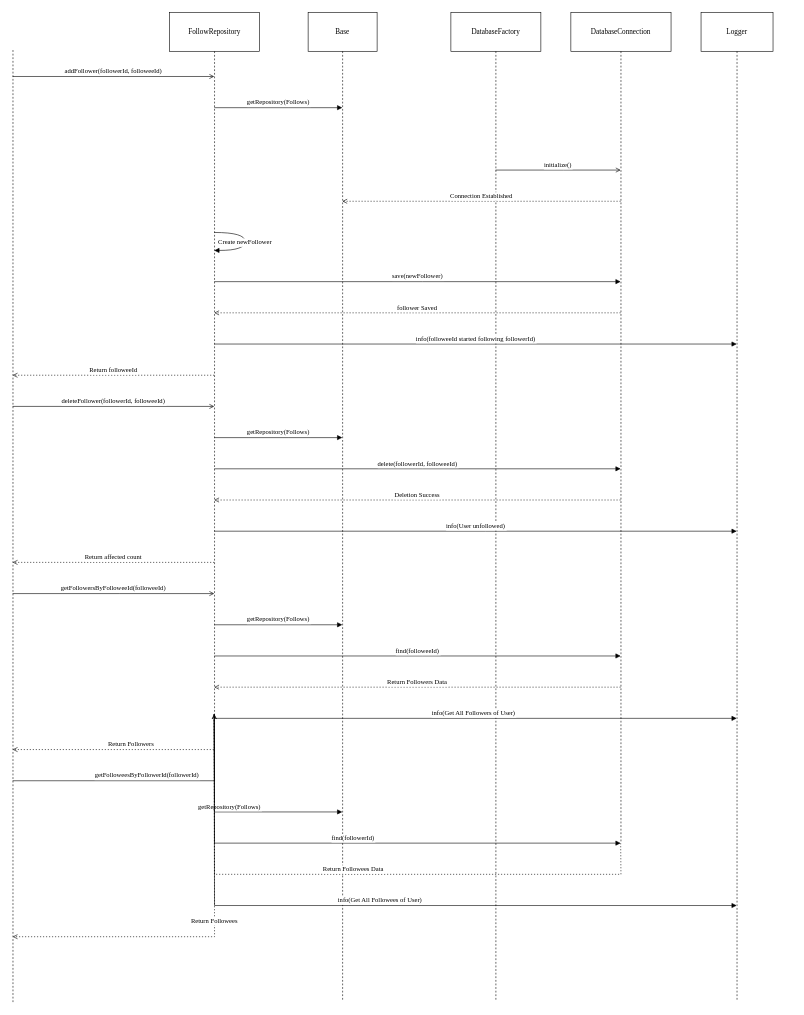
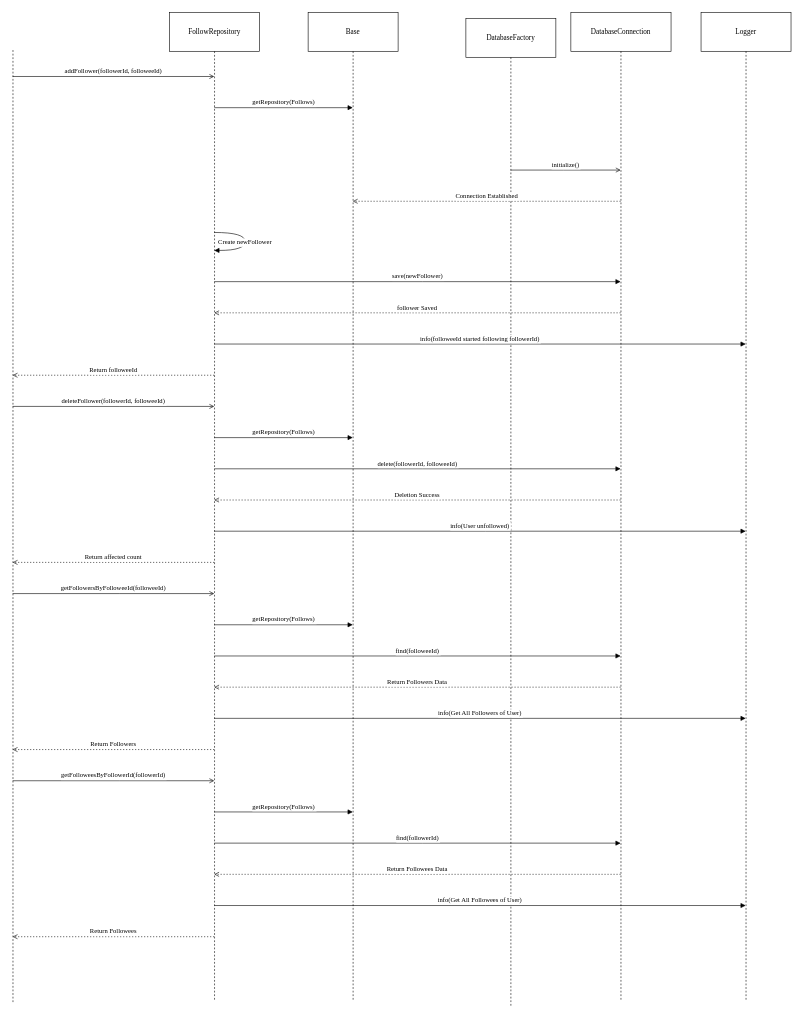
  <mxCell id="0" />
  <mxCell id="1" parent="0" />
- <mxCell id="2" value="FollowRepository" style="shape=umlLifeline;perimeter=lifelinePerimeter;whiteSpace=wrap;container=1;dropTarget=0;collapsible=0;recursiveResize=0;outlineConnect=0;portConstraint=eastwest;newEdgeStyle={&quot;edgeStyle&quot;:&quot;elbowEdgeStyle&quot;,&quot;elbow&quot;:&quot;vertical&quot;,&quot;curved&quot;:0,&quot;rounded&quot;:0};size=65;fontFamily=Verdana;fontStyle=0" vertex="1" parent="1"><mxGeometry x="282" y="20" width="150" height="1170" as="geometry" /></mxCell>
- <mxCell id="3" value="Base" style="shape=umlLifeline;perimeter=lifelinePerimeter;whiteSpace=wrap;container=1;dropTarget=0;collapsible=0;recursiveResize=0;outlineConnect=0;portConstraint=eastwest;newEdgeStyle={&quot;edgeStyle&quot;:&quot;elbowEdgeStyle&quot;,&quot;elbow&quot;:&quot;vertical&quot;,&quot;curved&quot;:0,&quot;rounded&quot;:0};size=65;fontFamily=Verdana;fontStyle=0" vertex="1" parent="1"><mxGeometry x="513" y="20" width="115" height="1646" as="geometry" /></mxCell>
- <mxCell id="4" value="DatabaseFactory" style="shape=umlLifeline;perimeter=lifelinePerimeter;whiteSpace=wrap;container=1;dropTarget=0;collapsible=0;recursiveResize=0;outlineConnect=0;portConstraint=eastwest;newEdgeStyle={&quot;edgeStyle&quot;:&quot;elbowEdgeStyle&quot;,&quot;elbow&quot;:&quot;vertical&quot;,&quot;curved&quot;:0,&quot;rounded&quot;:0};size=65;fontFamily=Verdana;fontStyle=0" vertex="1" parent="1"><mxGeometry x="751" y="20" width="150" height="1646" as="geometry" /></mxCell>
- <mxCell id="5" value="DatabaseConnection" style="shape=umlLifeline;perimeter=lifelinePerimeter;whiteSpace=wrap;container=1;dropTarget=0;collapsible=0;recursiveResize=0;outlineConnect=0;portConstraint=eastwest;newEdgeStyle={&quot;edgeStyle&quot;:&quot;elbowEdgeStyle&quot;,&quot;elbow&quot;:&quot;vertical&quot;,&quot;curved&quot;:0,&quot;rounded&quot;:0};size=65;fontFamily=Verdana;fontStyle=0" vertex="1" parent="1"><mxGeometry x="951" y="20" width="167" height="1385" as="geometry" /></mxCell>
- <mxCell id="6" value="Logger" style="shape=umlLifeline;perimeter=lifelinePerimeter;whiteSpace=wrap;container=1;dropTarget=0;collapsible=0;recursiveResize=0;outlineConnect=0;portConstraint=eastwest;newEdgeStyle={&quot;edgeStyle&quot;:&quot;elbowEdgeStyle&quot;,&quot;elbow&quot;:&quot;vertical&quot;,&quot;curved&quot;:0,&quot;rounded&quot;:0};size=65;fontFamily=Verdana;fontStyle=0" vertex="1" parent="1"><mxGeometry x="1168" y="20" width="120" height="1646" as="geometry" /></mxCell>
+ <mxCell id="2" value="FollowRepository" style="shape=umlLifeline;perimeter=lifelinePerimeter;whiteSpace=wrap;container=1;dropTarget=0;collapsible=0;recursiveResize=0;outlineConnect=0;portConstraint=eastwest;newEdgeStyle={&quot;edgeStyle&quot;:&quot;elbowEdgeStyle&quot;,&quot;elbow&quot;:&quot;vertical&quot;,&quot;curved&quot;:0,&quot;rounded&quot;:0};size=65;fontFamily=Verdana;fontStyle=0" vertex="1" parent="1"><mxGeometry x="282" y="20" width="150" height="1646" as="geometry" /></mxCell>
+ <mxCell id="3" value="Base" style="shape=umlLifeline;perimeter=lifelinePerimeter;whiteSpace=wrap;container=1;dropTarget=0;collapsible=0;recursiveResize=0;outlineConnect=0;portConstraint=eastwest;newEdgeStyle={&quot;edgeStyle&quot;:&quot;elbowEdgeStyle&quot;,&quot;elbow&quot;:&quot;vertical&quot;,&quot;curved&quot;:0,&quot;rounded&quot;:0};size=65;fontFamily=Verdana;fontStyle=0" vertex="1" parent="1"><mxGeometry x="513" y="20" width="150" height="1646" as="geometry" /></mxCell>
+ <mxCell id="4" value="DatabaseFactory" style="shape=umlLifeline;perimeter=lifelinePerimeter;whiteSpace=wrap;container=1;dropTarget=0;collapsible=0;recursiveResize=0;outlineConnect=0;portConstraint=eastwest;newEdgeStyle={&quot;edgeStyle&quot;:&quot;elbowEdgeStyle&quot;,&quot;elbow&quot;:&quot;vertical&quot;,&quot;curved&quot;:0,&quot;rounded&quot;:0};size=65;fontFamily=Verdana;fontStyle=0" vertex="1" parent="1"><mxGeometry x="776" y="30" width="150" height="1646" as="geometry" /></mxCell>
+ <mxCell id="5" value="DatabaseConnection" style="shape=umlLifeline;perimeter=lifelinePerimeter;whiteSpace=wrap;container=1;dropTarget=0;collapsible=0;recursiveResize=0;outlineConnect=0;portConstraint=eastwest;newEdgeStyle={&quot;edgeStyle&quot;:&quot;elbowEdgeStyle&quot;,&quot;elbow&quot;:&quot;vertical&quot;,&quot;curved&quot;:0,&quot;rounded&quot;:0};size=65;fontFamily=Verdana;fontStyle=0" vertex="1" parent="1"><mxGeometry x="951" y="20" width="167" height="1646" as="geometry" /></mxCell>
+ <mxCell id="6" value="Logger" style="shape=umlLifeline;perimeter=lifelinePerimeter;whiteSpace=wrap;container=1;dropTarget=0;collapsible=0;recursiveResize=0;outlineConnect=0;portConstraint=eastwest;newEdgeStyle={&quot;edgeStyle&quot;:&quot;elbowEdgeStyle&quot;,&quot;elbow&quot;:&quot;vertical&quot;,&quot;curved&quot;:0,&quot;rounded&quot;:0};size=65;fontFamily=Verdana;fontStyle=0" vertex="1" parent="1"><mxGeometry x="1168" y="20" width="150" height="1646" as="geometry" /></mxCell>
  <mxCell id="7" value="addFollower(followerId, followeeId)" style="verticalAlign=bottom;edgeStyle=elbowEdgeStyle;elbow=vertical;curved=0;rounded=0;endArrow=open;fontFamily=Verdana;fontStyle=0;endFill=0;" edge="1" parent="1" target="2"><mxGeometry relative="1" as="geometry"><Array as="points"><mxPoint x="198" y="127" /></Array><mxPoint x="20.5" y="127" as="sourcePoint" /></mxGeometry></mxCell>
  <mxCell id="8" value="getRepository(Follows)" style="verticalAlign=bottom;edgeStyle=elbowEdgeStyle;elbow=vertical;curved=0;rounded=0;endArrow=block;fontFamily=Verdana;fontStyle=0" edge="1" parent="1" source="2" target="3"><mxGeometry relative="1" as="geometry"><Array as="points"><mxPoint x="481" y="179" /></Array></mxGeometry></mxCell>
  <mxCell id="9" value="initialize()" style="verticalAlign=bottom;edgeStyle=elbowEdgeStyle;elbow=vertical;curved=0;rounded=0;endArrow=open;fontFamily=Verdana;fontStyle=0;endFill=0;" edge="1" parent="1" source="4" target="5"><mxGeometry relative="1" as="geometry"><Array as="points"><mxPoint x="939" y="283" /></Array></mxGeometry></mxCell>
  <mxCell id="10" value="Connection Established" style="verticalAlign=bottom;edgeStyle=elbowEdgeStyle;elbow=vertical;curved=0;rounded=0;dashed=1;dashPattern=2 3;endArrow=open;fontFamily=Verdana;fontStyle=0;endFill=0;" edge="1" parent="1" source="5" target="3"><mxGeometry relative="1" as="geometry"><Array as="points"><mxPoint x="823" y="335" /></Array></mxGeometry></mxCell>
  <mxCell id="11" value="Create newFollower" style="curved=1;endArrow=block;rounded=0;fontFamily=Verdana;fontStyle=0" edge="1" parent="1" source="2" target="2"><mxGeometry relative="1" as="geometry"><Array as="points"><mxPoint x="408" y="387" /><mxPoint x="408" y="417" /></Array></mxGeometry></mxCell>
  <mxCell id="12" value="save(newFollower)" style="verticalAlign=bottom;edgeStyle=elbowEdgeStyle;elbow=vertical;curved=0;rounded=0;endArrow=block;fontFamily=Verdana;fontStyle=0" edge="1" parent="1" source="2" target="5"><mxGeometry relative="1" as="geometry"><Array as="points"><mxPoint x="704" y="469" /></Array></mxGeometry></mxCell>
  <mxCell id="13" value="follower Saved" style="verticalAlign=bottom;edgeStyle=elbowEdgeStyle;elbow=vertical;curved=0;rounded=0;dashed=1;dashPattern=2 3;endArrow=open;fontFamily=Verdana;fontStyle=0;endFill=0;" edge="1" parent="1" source="5" target="2"><mxGeometry relative="1" as="geometry"><Array as="points"><mxPoint x="707" y="521" /></Array></mxGeometry></mxCell>
  <mxCell id="14" value="info(followeeId started following followerId)" style="verticalAlign=bottom;edgeStyle=elbowEdgeStyle;elbow=vertical;curved=0;rounded=0;endArrow=block;fontFamily=Verdana;fontStyle=0" edge="1" parent="1" source="2" target="6"><mxGeometry relative="1" as="geometry"><Array as="points"><mxPoint x="809" y="573" /></Array></mxGeometry></mxCell>
  <mxCell id="15" value="Return followeeId" style="verticalAlign=bottom;edgeStyle=elbowEdgeStyle;elbow=vertical;curved=0;rounded=0;dashed=1;dashPattern=2 3;endArrow=open;fontFamily=Verdana;fontStyle=0;endFill=0;" edge="1" parent="1" source="2"><mxGeometry relative="1" as="geometry"><Array as="points"><mxPoint x="201" y="625" /></Array><mxPoint x="20.5" y="625" as="targetPoint" /></mxGeometry></mxCell>
  <mxCell id="16" value="deleteFollower(followerId, followeeId)" style="verticalAlign=bottom;edgeStyle=elbowEdgeStyle;elbow=vertical;curved=0;rounded=0;endArrow=open;fontFamily=Verdana;fontStyle=0;endFill=0;" edge="1" parent="1" target="2"><mxGeometry relative="1" as="geometry"><Array as="points"><mxPoint x="198" y="677" /></Array><mxPoint x="20.5" y="677" as="sourcePoint" /></mxGeometry></mxCell>
  <mxCell id="17" value="getRepository(Follows)" style="verticalAlign=bottom;edgeStyle=elbowEdgeStyle;elbow=vertical;curved=0;rounded=0;endArrow=block;fontFamily=Verdana;fontStyle=0" edge="1" parent="1" source="2" target="3"><mxGeometry relative="1" as="geometry"><Array as="points"><mxPoint x="481" y="729" /></Array></mxGeometry></mxCell>
  <mxCell id="18" value="delete(followerId, followeeId)" style="verticalAlign=bottom;edgeStyle=elbowEdgeStyle;elbow=vertical;curved=0;rounded=0;endArrow=block;fontFamily=Verdana;fontStyle=0" edge="1" parent="1" source="2" target="5"><mxGeometry relative="1" as="geometry"><Array as="points"><mxPoint x="704" y="781" /></Array></mxGeometry></mxCell>
  <mxCell id="19" value="Deletion Success" style="verticalAlign=bottom;edgeStyle=elbowEdgeStyle;elbow=vertical;curved=0;rounded=0;dashed=1;dashPattern=2 3;endArrow=open;fontFamily=Verdana;fontStyle=0;endFill=0;" edge="1" parent="1" source="5" target="2"><mxGeometry relative="1" as="geometry"><Array as="points"><mxPoint x="707" y="833" /></Array></mxGeometry></mxCell>
  <mxCell id="20" value="info(User unfollowed)" style="verticalAlign=bottom;edgeStyle=elbowEdgeStyle;elbow=vertical;curved=0;rounded=0;endArrow=block;fontFamily=Verdana;fontStyle=0" edge="1" parent="1" source="2" target="6"><mxGeometry relative="1" as="geometry"><Array as="points"><mxPoint x="809" y="885" /></Array></mxGeometry></mxCell>
  <mxCell id="21" value="Return affected count" style="verticalAlign=bottom;edgeStyle=elbowEdgeStyle;elbow=vertical;curved=0;rounded=0;dashed=1;dashPattern=2 3;endArrow=open;fontFamily=Verdana;fontStyle=0;endFill=0;" edge="1" parent="1" source="2"><mxGeometry relative="1" as="geometry"><Array as="points"><mxPoint x="201" y="937" /></Array><mxPoint x="20.5" y="937" as="targetPoint" /></mxGeometry></mxCell>
  <mxCell id="22" value="getFollowersByFolloweeId(followeeId)" style="verticalAlign=bottom;edgeStyle=elbowEdgeStyle;elbow=vertical;curved=0;rounded=0;endArrow=open;fontFamily=Verdana;fontStyle=0;endFill=0;" edge="1" parent="1" target="2"><mxGeometry relative="1" as="geometry"><Array as="points"><mxPoint x="198" y="989" /></Array><mxPoint x="20.5" y="989" as="sourcePoint" /></mxGeometry></mxCell>
  <mxCell id="23" value="getRepository(Follows)" style="verticalAlign=bottom;edgeStyle=elbowEdgeStyle;elbow=vertical;curved=0;rounded=0;endArrow=block;fontFamily=Verdana;fontStyle=0" edge="1" parent="1" source="2" target="3"><mxGeometry relative="1" as="geometry"><Array as="points"><mxPoint x="481" y="1041" /></Array></mxGeometry></mxCell>
  <mxCell id="24" value="find(followeeId)" style="verticalAlign=bottom;edgeStyle=elbowEdgeStyle;elbow=vertical;curved=0;rounded=0;endArrow=block;fontFamily=Verdana;fontStyle=0" edge="1" parent="1" source="2" target="5"><mxGeometry relative="1" as="geometry"><Array as="points"><mxPoint x="704" y="1093" /></Array></mxGeometry></mxCell>
  <mxCell id="25" value="Return Followers Data" style="verticalAlign=bottom;edgeStyle=elbowEdgeStyle;elbow=vertical;curved=0;rounded=0;dashed=1;dashPattern=2 3;endArrow=open;fontFamily=Verdana;fontStyle=0;endFill=0;" edge="1" parent="1" source="5" target="2"><mxGeometry relative="1" as="geometry"><Array as="points"><mxPoint x="707" y="1145" /></Array></mxGeometry></mxCell>
  <mxCell id="26" value="info(Get All Followers of User)" style="verticalAlign=bottom;edgeStyle=elbowEdgeStyle;elbow=vertical;curved=0;rounded=0;endArrow=block;fontFamily=Verdana;fontStyle=0" edge="1" parent="1" source="2" target="6"><mxGeometry relative="1" as="geometry"><Array as="points"><mxPoint x="809" y="1197" /></Array></mxGeometry></mxCell>
  <mxCell id="27" value="Return Followers" style="verticalAlign=bottom;edgeStyle=elbowEdgeStyle;elbow=vertical;curved=0;rounded=0;dashed=1;dashPattern=2 3;endArrow=open;fontFamily=Verdana;fontStyle=0;endFill=0;" edge="1" parent="1" source="2"><mxGeometry relative="1" as="geometry"><Array as="points"><mxPoint x="201" y="1249" /></Array><mxPoint x="20.5" y="1249" as="targetPoint" /></mxGeometry></mxCell>
  <mxCell id="28" value="getFolloweesByFollowerId(followerId)" style="verticalAlign=bottom;edgeStyle=elbowEdgeStyle;elbow=vertical;curved=0;rounded=0;endArrow=open;fontFamily=Verdana;fontStyle=0;endFill=0;" edge="1" parent="1" target="2"><mxGeometry relative="1" as="geometry"><Array as="points"><mxPoint x="198" y="1301" /></Array><mxPoint x="20.5" y="1301" as="sourcePoint" /></mxGeometry></mxCell>
  <mxCell id="29" value="getRepository(Follows)" style="verticalAlign=bottom;edgeStyle=elbowEdgeStyle;elbow=vertical;curved=0;rounded=0;endArrow=block;fontFamily=Verdana;fontStyle=0" edge="1" parent="1" source="2" target="3"><mxGeometry relative="1" as="geometry"><Array as="points"><mxPoint x="481" y="1353" /></Array></mxGeometry></mxCell>
  <mxCell id="30" value="find(followerId)" style="verticalAlign=bottom;edgeStyle=elbowEdgeStyle;elbow=vertical;curved=0;rounded=0;endArrow=block;fontFamily=Verdana;fontStyle=0" edge="1" parent="1" source="2" target="5"><mxGeometry relative="1" as="geometry"><Array as="points"><mxPoint x="704" y="1405" /></Array></mxGeometry></mxCell>
  <mxCell id="31" value="Return Followees Data" style="verticalAlign=bottom;edgeStyle=elbowEdgeStyle;elbow=vertical;curved=0;rounded=0;dashed=1;dashPattern=2 3;endArrow=open;fontFamily=Verdana;fontStyle=0;endFill=0;" edge="1" parent="1" source="5" target="2"><mxGeometry relative="1" as="geometry"><Array as="points"><mxPoint x="707" y="1457" /></Array></mxGeometry></mxCell>
  <mxCell id="32" value="info(Get All Followees of User)" style="verticalAlign=bottom;edgeStyle=elbowEdgeStyle;elbow=vertical;curved=0;rounded=0;endArrow=block;fontFamily=Verdana;fontStyle=0" edge="1" parent="1" source="2" target="6"><mxGeometry relative="1" as="geometry"><Array as="points"><mxPoint x="809" y="1509" /></Array></mxGeometry></mxCell>
  <mxCell id="33" value="Return Followees" style="verticalAlign=bottom;edgeStyle=elbowEdgeStyle;elbow=vertical;curved=0;rounded=0;dashed=1;dashPattern=2 3;endArrow=open;fontFamily=Verdana;fontStyle=0;endFill=0;" edge="1" parent="1" source="2"><mxGeometry relative="1" as="geometry"><Array as="points"><mxPoint x="201" y="1561" /></Array><mxPoint x="20.5" y="1561" as="targetPoint" /></mxGeometry></mxCell>
  <mxCell id="34" value="" style="endArrow=none;dashed=1;html=1;rounded=0;fontFamily=Verdana;fontStyle=0" edge="1" parent="1"><mxGeometry width="50" height="50" relative="1" as="geometry"><mxPoint x="21" y="1670" as="sourcePoint" /><mxPoint x="21" y="80" as="targetPoint" /></mxGeometry></mxCell>
